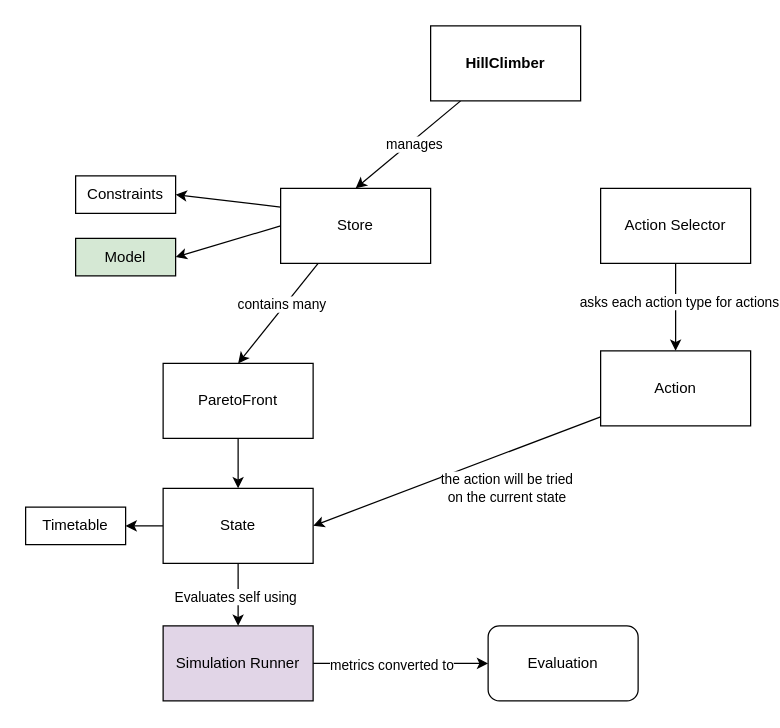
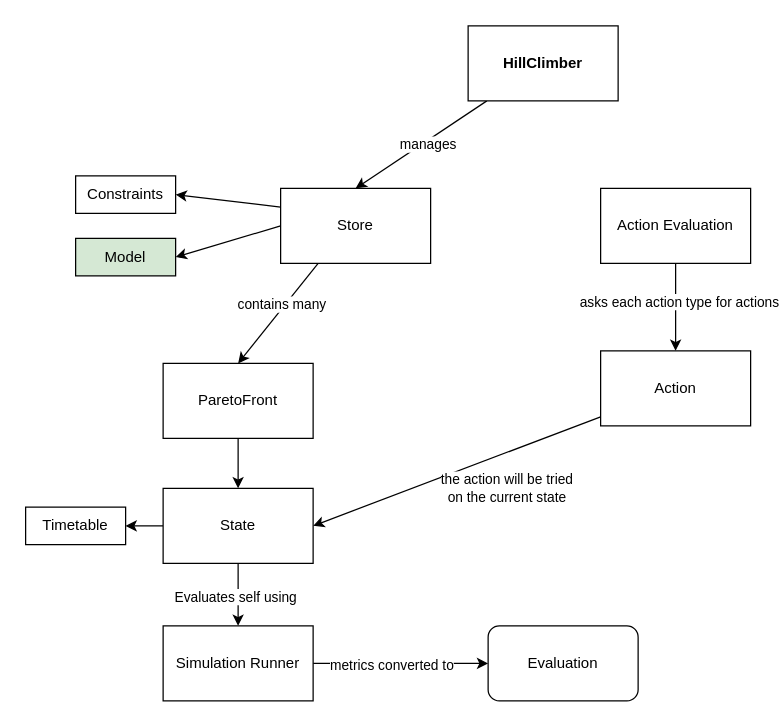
  <mxCell id="0" />
  <mxCell id="1" parent="0" />
  <mxCell id="2" style="edgeStyle=none;html=1;entryX=0.5;entryY=0;entryDx=0;entryDy=0;" parent="1" source="4" target="9" edge="1"><mxGeometry relative="1" as="geometry" /></mxCell>
  <mxCell id="3" value="manages" style="edgeLabel;html=1;align=center;verticalAlign=middle;resizable=0;points=[];" parent="2" vertex="1" connectable="0"><mxGeometry x="-0.066" y="2" relative="1" as="geometry"><mxPoint as="offset" /></mxGeometry></mxCell>
- <mxCell id="4" value="&lt;b&gt;HillClimber&lt;/b&gt;" style="rounded=0;whiteSpace=wrap;html=1;" parent="1" vertex="1"><mxGeometry x="344" y="20" width="120" height="60" as="geometry" /></mxCell>
+ <mxCell id="4" value="&lt;b&gt;HillClimber&lt;/b&gt;" style="rounded=0;whiteSpace=wrap;html=1;" parent="1" vertex="1"><mxGeometry x="374" y="20" width="120" height="60" as="geometry" /></mxCell>
  <mxCell id="5" style="edgeStyle=none;html=1;exitX=0.25;exitY=1;exitDx=0;exitDy=0;entryX=0.5;entryY=0;entryDx=0;entryDy=0;" parent="1" source="9" target="14" edge="1"><mxGeometry relative="1" as="geometry" /></mxCell>
  <mxCell id="6" value="contains many" style="edgeLabel;html=1;align=center;verticalAlign=middle;resizable=0;points=[];" parent="5" vertex="1" connectable="0"><mxGeometry x="-0.136" y="-3" relative="1" as="geometry"><mxPoint as="offset" /></mxGeometry></mxCell>
  <mxCell id="7" style="edgeStyle=none;html=1;exitX=0;exitY=0.25;exitDx=0;exitDy=0;entryX=1;entryY=0.5;entryDx=0;entryDy=0;" parent="1" source="9" target="15" edge="1"><mxGeometry relative="1" as="geometry" /></mxCell>
  <mxCell id="8" style="edgeStyle=none;html=1;exitX=0;exitY=0.5;exitDx=0;exitDy=0;entryX=1;entryY=0.5;entryDx=0;entryDy=0;" parent="1" source="9" target="16" edge="1"><mxGeometry relative="1" as="geometry" /></mxCell>
  <mxCell id="9" value="Store" style="rounded=0;whiteSpace=wrap;html=1;" parent="1" vertex="1"><mxGeometry x="224" y="150" width="120" height="60" as="geometry" /></mxCell>
  <mxCell id="10" style="edgeStyle=none;html=1;" parent="1" source="12" target="24" edge="1"><mxGeometry relative="1" as="geometry" /></mxCell>
  <mxCell id="11" value="asks each action type for actions" style="edgeLabel;html=1;align=center;verticalAlign=middle;resizable=0;points=[];" parent="10" vertex="1" connectable="0"><mxGeometry x="-0.143" y="2" relative="1" as="geometry"><mxPoint as="offset" /></mxGeometry></mxCell>
- <mxCell id="12" value="Action Selector" style="rounded=0;whiteSpace=wrap;html=1;" parent="1" vertex="1"><mxGeometry x="480" y="150" width="120" height="60" as="geometry" /></mxCell>
+ <mxCell id="12" value="Action Evaluation" style="rounded=0;whiteSpace=wrap;html=1;" parent="1" vertex="1"><mxGeometry x="480" y="150" width="120" height="60" as="geometry" /></mxCell>
  <mxCell id="13" value="" style="edgeStyle=none;html=1;" parent="1" source="14" target="20" edge="1"><mxGeometry relative="1" as="geometry" /></mxCell>
  <mxCell id="14" value="ParetoFront" style="rounded=0;whiteSpace=wrap;html=1;" parent="1" vertex="1"><mxGeometry x="130" y="290" width="120" height="60" as="geometry" /></mxCell>
  <mxCell id="15" value="Constraints" style="rounded=0;whiteSpace=wrap;html=1;" parent="1" vertex="1"><mxGeometry x="60" y="140" width="80" height="30" as="geometry" /></mxCell>
  <mxCell id="16" value="Model" style="rounded=0;whiteSpace=wrap;html=1;fillColor=#d5e8d4;" parent="1" vertex="1"><mxGeometry x="60" y="190" width="80" height="30" as="geometry" /></mxCell>
  <mxCell id="17" style="edgeStyle=none;html=1;entryX=1;entryY=0.5;entryDx=0;entryDy=0;" parent="1" source="20" target="21" edge="1"><mxGeometry relative="1" as="geometry" /></mxCell>
  <mxCell id="18" style="edgeStyle=none;html=1;entryX=0.5;entryY=0;entryDx=0;entryDy=0;" parent="1" source="20" target="27" edge="1"><mxGeometry relative="1" as="geometry" /></mxCell>
  <mxCell id="19" value="Evaluates self using" style="edgeLabel;html=1;align=center;verticalAlign=middle;resizable=0;points=[];" parent="18" vertex="1" connectable="0"><mxGeometry x="0.029" y="-3" relative="1" as="geometry"><mxPoint as="offset" /></mxGeometry></mxCell>
  <mxCell id="20" value="State" style="rounded=0;whiteSpace=wrap;html=1;" parent="1" vertex="1"><mxGeometry x="130" y="390" width="120" height="60" as="geometry" /></mxCell>
  <mxCell id="21" value="Timetable" style="rounded=0;whiteSpace=wrap;html=1;" parent="1" vertex="1"><mxGeometry x="20" y="405" width="80" height="30" as="geometry" /></mxCell>
  <mxCell id="22" style="edgeStyle=none;html=1;entryX=1;entryY=0.5;entryDx=0;entryDy=0;" parent="1" source="24" target="20" edge="1"><mxGeometry relative="1" as="geometry" /></mxCell>
  <mxCell id="23" value="the action will be tried&lt;br&gt;on the current state" style="edgeLabel;html=1;align=center;verticalAlign=middle;resizable=0;points=[];" parent="22" vertex="1" connectable="0"><mxGeometry x="-0.087" y="-2" relative="1" as="geometry"><mxPoint x="30" y="19" as="offset" /></mxGeometry></mxCell>
  <mxCell id="24" value="Action" style="rounded=0;whiteSpace=wrap;html=1;" parent="1" vertex="1"><mxGeometry x="480" y="280" width="120" height="60" as="geometry" /></mxCell>
  <mxCell id="25" style="edgeStyle=none;html=1;" parent="1" source="27" target="28" edge="1"><mxGeometry relative="1" as="geometry" /></mxCell>
  <mxCell id="26" value="metrics converted to" style="edgeLabel;html=1;align=center;verticalAlign=middle;resizable=0;points=[];" parent="25" vertex="1" connectable="0"><mxGeometry x="-0.118" y="-1" relative="1" as="geometry"><mxPoint as="offset" /></mxGeometry></mxCell>
- <mxCell id="27" value="Simulation Runner" style="rounded=0;whiteSpace=wrap;html=1;fillColor=#e1d5e7;" parent="1" vertex="1"><mxGeometry x="130" y="500" width="120" height="60" as="geometry" /></mxCell>
+ <mxCell id="27" value="Simulation Runner" style="rounded=0;whiteSpace=wrap;html=1;" parent="1" vertex="1"><mxGeometry x="130" y="500" width="120" height="60" as="geometry" /></mxCell>
  <mxCell id="28" value="Evaluation" style="whiteSpace=wrap;html=1;rounded=1;" parent="1" vertex="1"><mxGeometry x="390" y="500" width="120" height="60" as="geometry" /></mxCell>
